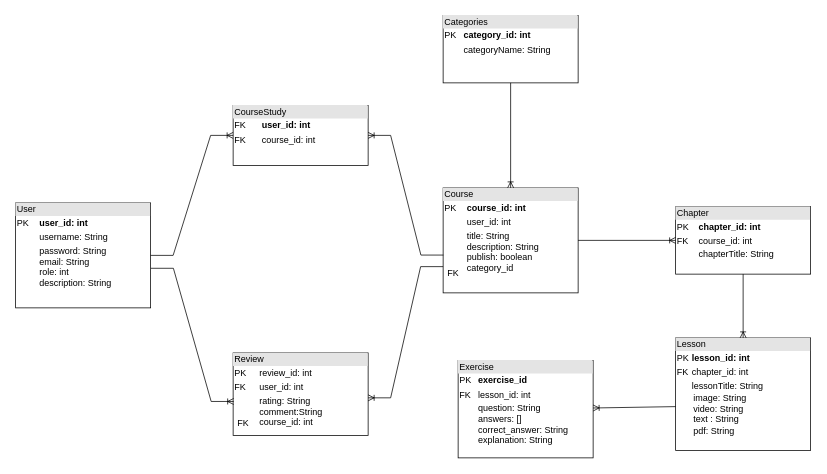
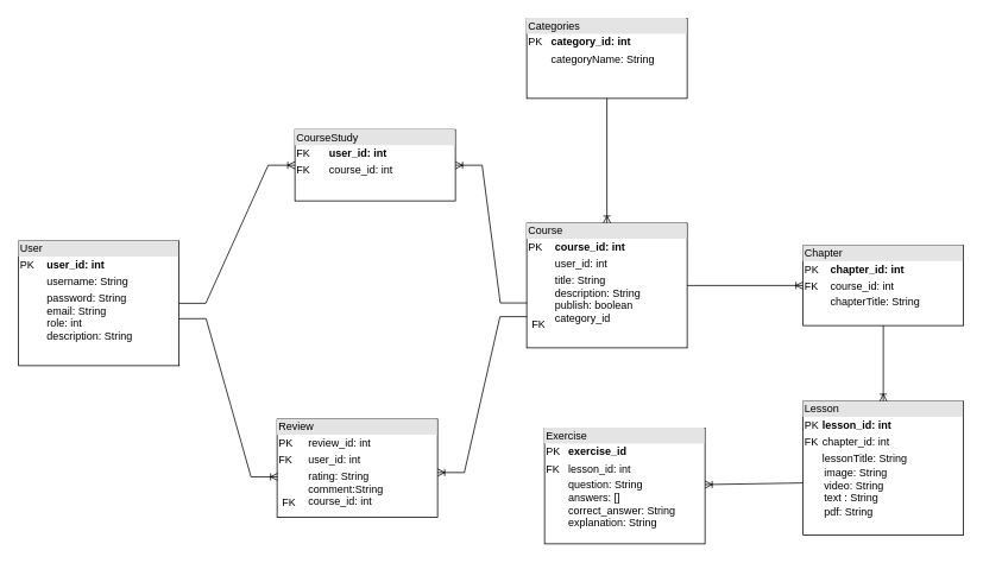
  <mxCell id="0" />
  <mxCell id="1" parent="0" />
  <mxCell id="2" value="&lt;div style=&quot;box-sizing:border-box;width:100%;background:#e4e4e4;padding:2px;&quot;&gt;User&amp;nbsp;&lt;/div&gt;&lt;table style=&quot;width:100%;font-size:1em;&quot; cellpadding=&quot;2&quot; cellspacing=&quot;0&quot;&gt;&lt;tbody&gt;&lt;tr&gt;&lt;td&gt;PK&lt;/td&gt;&lt;td&gt;&lt;b&gt;user_id: int&lt;/b&gt;&lt;/td&gt;&lt;/tr&gt;&lt;tr&gt;&lt;td&gt;&lt;br&gt;&lt;/td&gt;&lt;td&gt;username: String&lt;br&gt;&lt;/td&gt;&lt;/tr&gt;&lt;tr&gt;&lt;td&gt;&lt;/td&gt;&lt;td&gt;&lt;span style=&quot;font-size: 12px;&quot;&gt;password: String&lt;br&gt;&lt;/span&gt;email: String&lt;br&gt;role: int&lt;br&gt;&lt;span style=&quot;font-size: 12px;&quot;&gt;description: String&lt;/span&gt;&lt;br&gt;&lt;/td&gt;&lt;/tr&gt;&lt;/tbody&gt;&lt;/table&gt;&lt;br&gt;&lt;div&gt;&lt;br&gt;&lt;/div&gt;" style="verticalAlign=top;align=left;overflow=fill;html=1;whiteSpace=wrap;" parent="1" vertex="1"><mxGeometry x="20" y="270" width="180" height="140" as="geometry" /></mxCell>
- <mxCell id="3" value="&lt;div style=&quot;box-sizing:border-box;width:100%;background:#e4e4e4;padding:2px;&quot;&gt;CourseStudy&lt;/div&gt;&lt;table style=&quot;width:100%;font-size:1em;&quot; cellpadding=&quot;2&quot; cellspacing=&quot;0&quot;&gt;&lt;tbody&gt;&lt;tr&gt;&lt;td&gt;FK&lt;/td&gt;&lt;td&gt;&lt;b&gt;user_id: int&lt;br&gt;&lt;/b&gt;&lt;/td&gt;&lt;/tr&gt;&lt;tr&gt;&lt;td&gt;FK&lt;/td&gt;&lt;td&gt;course_id: int&lt;/td&gt;&lt;/tr&gt;&lt;tr&gt;&lt;td&gt;&lt;/td&gt;&lt;td&gt;&lt;br&gt;&lt;/td&gt;&lt;/tr&gt;&lt;/tbody&gt;&lt;/table&gt;" style="verticalAlign=top;align=left;overflow=fill;html=1;whiteSpace=wrap;" parent="1" vertex="1"><mxGeometry x="310" y="140" width="180" height="80" as="geometry" /></mxCell>
+ <mxCell id="3" value="&lt;div style=&quot;box-sizing:border-box;width:100%;background:#e4e4e4;padding:2px;&quot;&gt;CourseStudy&lt;/div&gt;&lt;table style=&quot;width:100%;font-size:1em;&quot; cellpadding=&quot;2&quot; cellspacing=&quot;0&quot;&gt;&lt;tbody&gt;&lt;tr&gt;&lt;td&gt;FK&lt;/td&gt;&lt;td&gt;&lt;b&gt;user_id: int&lt;br&gt;&lt;/b&gt;&lt;/td&gt;&lt;/tr&gt;&lt;tr&gt;&lt;td&gt;FK&lt;/td&gt;&lt;td&gt;course_id: int&lt;/td&gt;&lt;/tr&gt;&lt;tr&gt;&lt;td&gt;&lt;/td&gt;&lt;td&gt;&lt;br&gt;&lt;/td&gt;&lt;/tr&gt;&lt;/tbody&gt;&lt;/table&gt;" style="verticalAlign=top;align=left;overflow=fill;html=1;whiteSpace=wrap;" parent="1" vertex="1"><mxGeometry x="330" y="145" width="180" height="80" as="geometry" /></mxCell>
  <mxCell id="4" value="&lt;div style=&quot;box-sizing:border-box;width:100%;background:#e4e4e4;padding:2px;&quot;&gt;Course&lt;/div&gt;&lt;table style=&quot;width:100%;font-size:1em;&quot; cellpadding=&quot;2&quot; cellspacing=&quot;0&quot;&gt;&lt;tbody&gt;&lt;tr&gt;&lt;td&gt;PK&lt;/td&gt;&lt;td&gt;&lt;b&gt;course_id: int&lt;/b&gt;&lt;/td&gt;&lt;/tr&gt;&lt;tr&gt;&lt;td&gt;&lt;br&gt;&lt;/td&gt;&lt;td&gt;user_id: int&lt;br&gt;&lt;/td&gt;&lt;/tr&gt;&lt;tr&gt;&lt;td&gt;&lt;/td&gt;&lt;td&gt;title: String&lt;br&gt;description: String&lt;br&gt;publish: boolean&lt;br&gt;category_id&lt;/td&gt;&lt;/tr&gt;&lt;/tbody&gt;&lt;/table&gt;" style="verticalAlign=top;align=left;overflow=fill;html=1;whiteSpace=wrap;" parent="1" vertex="1"><mxGeometry x="590" y="250" width="180" height="140" as="geometry" /></mxCell>
  <mxCell id="5" value="&lt;div style=&quot;box-sizing:border-box;width:100%;background:#e4e4e4;padding:2px;&quot;&gt;Review&lt;/div&gt;&lt;table style=&quot;width:100%;font-size:1em;&quot; cellpadding=&quot;2&quot; cellspacing=&quot;0&quot;&gt;&lt;tbody&gt;&lt;tr&gt;&lt;td&gt;PK&lt;/td&gt;&lt;td&gt;review_id: int&lt;br&gt;&lt;/td&gt;&lt;/tr&gt;&lt;tr&gt;&lt;td&gt;FK&lt;br&gt;&lt;/td&gt;&lt;td&gt;user_id: int&lt;/td&gt;&lt;/tr&gt;&lt;tr&gt;&lt;td&gt;&lt;br&gt;&lt;/td&gt;&lt;td&gt;rating: String&lt;br&gt;comment:String&lt;br&gt;course_id: int&lt;/td&gt;&lt;/tr&gt;&lt;/tbody&gt;&lt;/table&gt;" style="verticalAlign=top;align=left;overflow=fill;html=1;whiteSpace=wrap;" parent="1" vertex="1"><mxGeometry x="310" y="470" width="180" height="110" as="geometry" /></mxCell>
  <mxCell id="6" value="&lt;div style=&quot;box-sizing:border-box;width:100%;background:#e4e4e4;padding:2px;&quot;&gt;&lt;span style=&quot;font-size: 12px;&quot;&gt;Categories&lt;/span&gt;&lt;br&gt;&lt;/div&gt;&lt;table style=&quot;width:100%;font-size:1em;&quot; cellpadding=&quot;2&quot; cellspacing=&quot;0&quot;&gt;&lt;tbody&gt;&lt;tr&gt;&lt;td&gt;PK&lt;/td&gt;&lt;td&gt;&lt;b&gt;category_id: int&lt;/b&gt;&lt;/td&gt;&lt;/tr&gt;&lt;tr&gt;&lt;td&gt;&lt;br&gt;&lt;/td&gt;&lt;td&gt;categoryName: String&lt;/td&gt;&lt;/tr&gt;&lt;tr&gt;&lt;td&gt;&lt;/td&gt;&lt;td&gt;&lt;br&gt;&lt;/td&gt;&lt;/tr&gt;&lt;/tbody&gt;&lt;/table&gt;" style="verticalAlign=top;align=left;overflow=fill;html=1;whiteSpace=wrap;" parent="1" vertex="1"><mxGeometry x="590" y="20" width="180" height="90" as="geometry" /></mxCell>
  <mxCell id="7" value="&lt;div style=&quot;box-sizing:border-box;width:100%;background:#e4e4e4;padding:2px;&quot;&gt;Chapter&lt;/div&gt;&lt;table style=&quot;width:100%;font-size:1em;&quot; cellpadding=&quot;2&quot; cellspacing=&quot;0&quot;&gt;&lt;tbody&gt;&lt;tr&gt;&lt;td&gt;PK&lt;/td&gt;&lt;td&gt;&lt;span style=&quot;font-size: 12px;&quot;&gt;&lt;b&gt;chapter_id: int&lt;/b&gt;&lt;/span&gt;&lt;/td&gt;&lt;/tr&gt;&lt;tr&gt;&lt;td&gt;FK&lt;/td&gt;&lt;td&gt;course_id: int&lt;/td&gt;&lt;/tr&gt;&lt;tr&gt;&lt;td&gt;&lt;/td&gt;&lt;td&gt;chapterTitle: String&lt;br&gt;&lt;br&gt;&lt;/td&gt;&lt;/tr&gt;&lt;/tbody&gt;&lt;/table&gt;" style="verticalAlign=top;align=left;overflow=fill;html=1;whiteSpace=wrap;" parent="1" vertex="1"><mxGeometry x="900" y="275" width="180" height="90" as="geometry" /></mxCell>
  <mxCell id="8" value="&lt;div style=&quot;box-sizing:border-box;width:100%;background:#e4e4e4;padding:2px;&quot;&gt;Lesson&lt;/div&gt;&lt;table style=&quot;width:100%;font-size:1em;&quot; cellpadding=&quot;2&quot; cellspacing=&quot;0&quot;&gt;&lt;tbody&gt;&lt;tr&gt;&lt;td&gt;PK&lt;/td&gt;&lt;td&gt;&lt;b&gt;lesson_id: int&lt;/b&gt;&lt;/td&gt;&lt;/tr&gt;&lt;tr&gt;&lt;td&gt;FK&lt;/td&gt;&lt;td&gt;chapter_id: int&lt;/td&gt;&lt;/tr&gt;&lt;tr&gt;&lt;td&gt;&lt;/td&gt;&lt;td&gt;lessonTitle: String&lt;br&gt;&lt;table style=&quot;font-size: 1em; width: 180px;&quot; cellpadding=&quot;2&quot; cellspacing=&quot;0&quot;&gt;&lt;tbody&gt;&lt;tr&gt;&lt;td&gt;image: String&lt;br&gt;video: String&lt;br&gt;text : String&lt;br&gt;pdf: String&lt;/td&gt;&lt;/tr&gt;&lt;/tbody&gt;&lt;/table&gt;&lt;/td&gt;&lt;/tr&gt;&lt;/tbody&gt;&lt;/table&gt;" style="verticalAlign=top;align=left;overflow=fill;html=1;whiteSpace=wrap;" parent="1" vertex="1"><mxGeometry x="900" y="450" width="180" height="150" as="geometry" /></mxCell>
  <mxCell id="9" value="&lt;div style=&quot;box-sizing:border-box;width:100%;background:#e4e4e4;padding:2px;&quot;&gt;Exercise&lt;/div&gt;&lt;table style=&quot;width:100%;font-size:1em;&quot; cellpadding=&quot;2&quot; cellspacing=&quot;0&quot;&gt;&lt;tbody&gt;&lt;tr&gt;&lt;td&gt;PK&lt;/td&gt;&lt;td&gt;&lt;b&gt;exercise_id&lt;/b&gt;&lt;/td&gt;&lt;/tr&gt;&lt;tr&gt;&lt;td&gt;FK&lt;/td&gt;&lt;td&gt;lesson_id: int&lt;/td&gt;&lt;/tr&gt;&lt;tr&gt;&lt;td&gt;&lt;/td&gt;&lt;td&gt;question: String&lt;br&gt;answers: []&lt;br&gt;&lt;span style=&quot;font-size: 12px;&quot;&gt;correct_answer: String&lt;br&gt;explanation: String&lt;/span&gt;&lt;br&gt;&lt;/td&gt;&lt;/tr&gt;&lt;/tbody&gt;&lt;/table&gt;" style="verticalAlign=top;align=left;overflow=fill;html=1;whiteSpace=wrap;" parent="1" vertex="1"><mxGeometry x="610" y="480" width="180" height="130" as="geometry" /></mxCell>
  <mxCell id="10" value="" style="edgeStyle=entityRelationEdgeStyle;fontSize=12;html=1;endArrow=ERoneToMany;rounded=0;entryX=0;entryY=0.5;entryDx=0;entryDy=0;" parent="1" source="2" target="3" edge="1"><mxGeometry width="100" height="100" relative="1" as="geometry"><mxPoint x="480" y="300" as="sourcePoint" /><mxPoint x="580" y="200" as="targetPoint" /></mxGeometry></mxCell>
  <mxCell id="11" value="" style="edgeStyle=entityRelationEdgeStyle;fontSize=12;html=1;endArrow=ERoneToMany;rounded=0;exitX=0.002;exitY=0.64;exitDx=0;exitDy=0;exitPerimeter=0;" parent="1" source="4" target="3" edge="1"><mxGeometry width="100" height="100" relative="1" as="geometry"><mxPoint x="420" y="360" as="sourcePoint" /><mxPoint x="520" y="260" as="targetPoint" /></mxGeometry></mxCell>
  <mxCell id="12" value="" style="edgeStyle=entityRelationEdgeStyle;fontSize=12;html=1;endArrow=ERoneToMany;rounded=0;exitX=1.002;exitY=0.623;exitDx=0;exitDy=0;exitPerimeter=0;entryX=0.004;entryY=0.589;entryDx=0;entryDy=0;entryPerimeter=0;" parent="1" source="2" target="5" edge="1"><mxGeometry width="100" height="100" relative="1" as="geometry"><mxPoint x="480" y="480" as="sourcePoint" /><mxPoint x="580" y="380" as="targetPoint" /></mxGeometry></mxCell>
  <mxCell id="13" value="" style="edgeStyle=entityRelationEdgeStyle;fontSize=12;html=1;endArrow=ERoneToMany;rounded=0;entryX=1;entryY=0.545;entryDx=0;entryDy=0;entryPerimeter=0;exitX=0;exitY=0.75;exitDx=0;exitDy=0;" parent="1" source="4" target="5" edge="1"><mxGeometry width="100" height="100" relative="1" as="geometry"><mxPoint x="370" y="400" as="sourcePoint" /><mxPoint x="470" y="300" as="targetPoint" /></mxGeometry></mxCell>
  <mxCell id="14" value="" style="fontSize=12;html=1;endArrow=ERoneToMany;rounded=0;exitX=0;exitY=0.611;exitDx=0;exitDy=0;exitPerimeter=0;" parent="1" source="8" target="9" edge="1"><mxGeometry width="100" height="100" relative="1" as="geometry"><mxPoint x="880" y="540" as="sourcePoint" /><mxPoint x="970" y="410" as="targetPoint" /></mxGeometry></mxCell>
  <mxCell id="15" value="" style="fontSize=12;html=1;endArrow=ERoneToMany;rounded=0;exitX=0.5;exitY=1;exitDx=0;exitDy=0;entryX=0.5;entryY=0;entryDx=0;entryDy=0;" parent="1" source="7" target="8" edge="1"><mxGeometry width="100" height="100" relative="1" as="geometry"><mxPoint x="750" y="510" as="sourcePoint" /><mxPoint x="850" y="410" as="targetPoint" /></mxGeometry></mxCell>
  <mxCell id="16" value="" style="fontSize=12;html=1;endArrow=ERoneToMany;rounded=0;exitX=1;exitY=0.5;exitDx=0;exitDy=0;entryX=0;entryY=0.5;entryDx=0;entryDy=0;" parent="1" source="4" target="7" edge="1"><mxGeometry width="100" height="100" relative="1" as="geometry"><mxPoint x="1000" y="370" as="sourcePoint" /><mxPoint x="870" y="320" as="targetPoint" /></mxGeometry></mxCell>
  <mxCell id="17" value="" style="fontSize=12;html=1;endArrow=ERoneToMany;rounded=0;exitX=0.5;exitY=1;exitDx=0;exitDy=0;entryX=0.5;entryY=0;entryDx=0;entryDy=0;" parent="1" source="6" target="4" edge="1"><mxGeometry width="100" height="100" relative="1" as="geometry"><mxPoint x="660" y="150" as="sourcePoint" /><mxPoint x="660" y="250" as="targetPoint" /></mxGeometry></mxCell>
  <mxCell id="18" value="FK" style="text;strokeColor=none;fillColor=none;spacingLeft=4;spacingRight=4;overflow=hidden;rotatable=0;points=[[0,0.5],[1,0.5]];portConstraint=eastwest;fontSize=12;whiteSpace=wrap;html=1;" parent="1" vertex="1"><mxGeometry x="310" y="550" width="40" height="30" as="geometry" /></mxCell>
  <mxCell id="19" value="FK" style="text;strokeColor=none;fillColor=none;spacingLeft=4;spacingRight=4;overflow=hidden;rotatable=0;points=[[0,0.5],[1,0.5]];portConstraint=eastwest;fontSize=12;whiteSpace=wrap;html=1;" parent="1" vertex="1"><mxGeometry x="590" y="350" width="40" height="30" as="geometry" /></mxCell>
